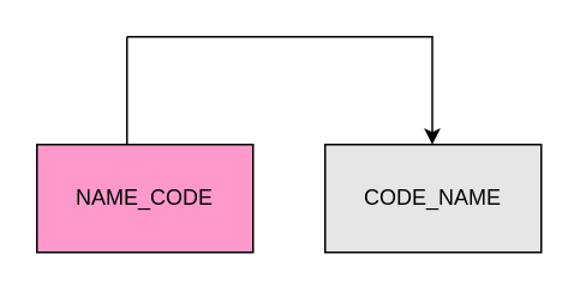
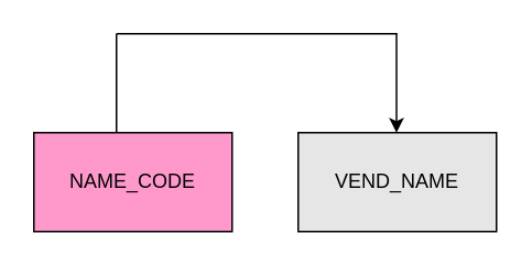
  <mxCell id="0" />
  <mxCell id="1" parent="0" />
- <mxCell id="2" value="CODE_NAME" style="rounded=0;whiteSpace=wrap;html=1;fillColor=#E6E6E6;" parent="1" vertex="1"><mxGeometry x="180" y="80" width="120" height="60" as="geometry" /></mxCell>
+ <mxCell id="2" value="VEND_NAME" style="rounded=0;whiteSpace=wrap;html=1;fillColor=#E6E6E6;" parent="1" vertex="1"><mxGeometry x="180" y="80" width="120" height="60" as="geometry" /></mxCell>
  <mxCell id="3" value="NAME_CODE" style="rounded=0;whiteSpace=wrap;html=1;fillColor=#FF99CC;" parent="1" vertex="1"><mxGeometry x="20" y="80" width="120" height="60" as="geometry" /></mxCell>
  <mxCell id="4" value="" style="endArrow=classic;html=1;rounded=0;entryX=0.5;entryY=0;entryDx=0;entryDy=0;" parent="1" edge="1"><mxGeometry width="50" height="50" relative="1" as="geometry"><mxPoint x="239.5" y="20" as="sourcePoint" /><mxPoint x="239.5" y="80" as="targetPoint" /></mxGeometry></mxCell>
  <mxCell id="5" value="" style="endArrow=none;html=1;rounded=0;" parent="1" edge="1"><mxGeometry width="50" height="50" relative="1" as="geometry"><mxPoint x="240" y="20" as="sourcePoint" /><mxPoint x="70" y="20" as="targetPoint" /></mxGeometry></mxCell>
  <mxCell id="6" value="" style="endArrow=none;html=1;rounded=0;exitX=0.75;exitY=0;exitDx=0;exitDy=0;" parent="1" edge="1"><mxGeometry width="50" height="50" relative="1" as="geometry"><mxPoint x="70" y="80" as="sourcePoint" /><mxPoint x="70" y="20" as="targetPoint" /></mxGeometry></mxCell>
